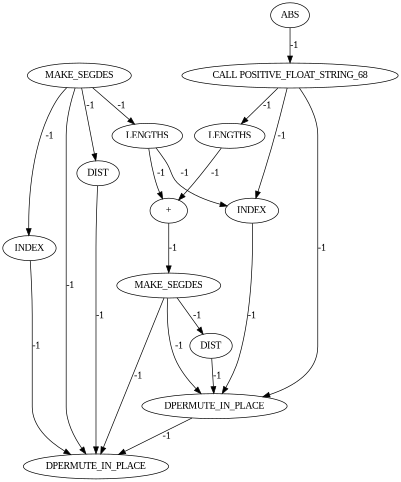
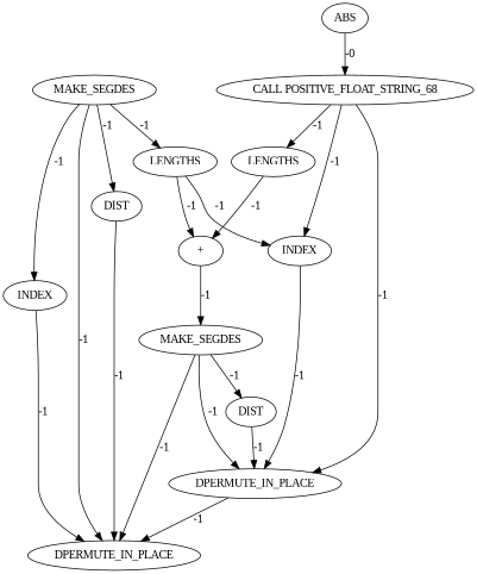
  digraph {
    fontname="Liberation Serif"
    node [cost=0 fontname="Liberation Serif"]
    edge [cost=-1 fontname="Liberation Serif"]
    n1 [label="CALL POSITIVE_FLOAT_STRING_68"]
    n2 [label=LENGTHS]
    n3 [label=INDEX]
    n4 [label=DPERMUTE_IN_PLACE]
    n5 [label=DIST]
    n6 [label=DPERMUTE_IN_PLACE]
    n7 [label=ABS]
    n8 [label=MAKE_SEGDES]
    n9 [label=LENGTHS]
    n10 [label=INDEX]
    n11 [label=DIST]
    n12 [label="+"]
    n13 [label=MAKE_SEGDES]
    n1 -> n2 [label=-1]
    n1 -> n3 [label=-1]
    n1 -> n4 [label=-1]
    n2 -> n12 [label=-1]
    n3 -> n4 [label=-1]
    n4 -> n6 [label=-1]
    n5 -> n6 [label=-1]
-   n7 -> n1 [label=-1]
+   n7 -> n1 [label=-0]
    n8 -> n5 [label=-1]
    n8 -> n6 [label=-1]
    n8 -> n9 [label=-1]
    n8 -> n10 [label=-1]
    n9 -> n3 [label=-1]
    n9 -> n12 [label=-1]
    n10 -> n6 [label=-1]
    n11 -> n4 [label=-1]
    n12 -> n13 [label=-1]
    n13 -> n4 [label=-1]
    n13 -> n6 [label=-1]
    n13 -> n11 [label=-1]
  }
